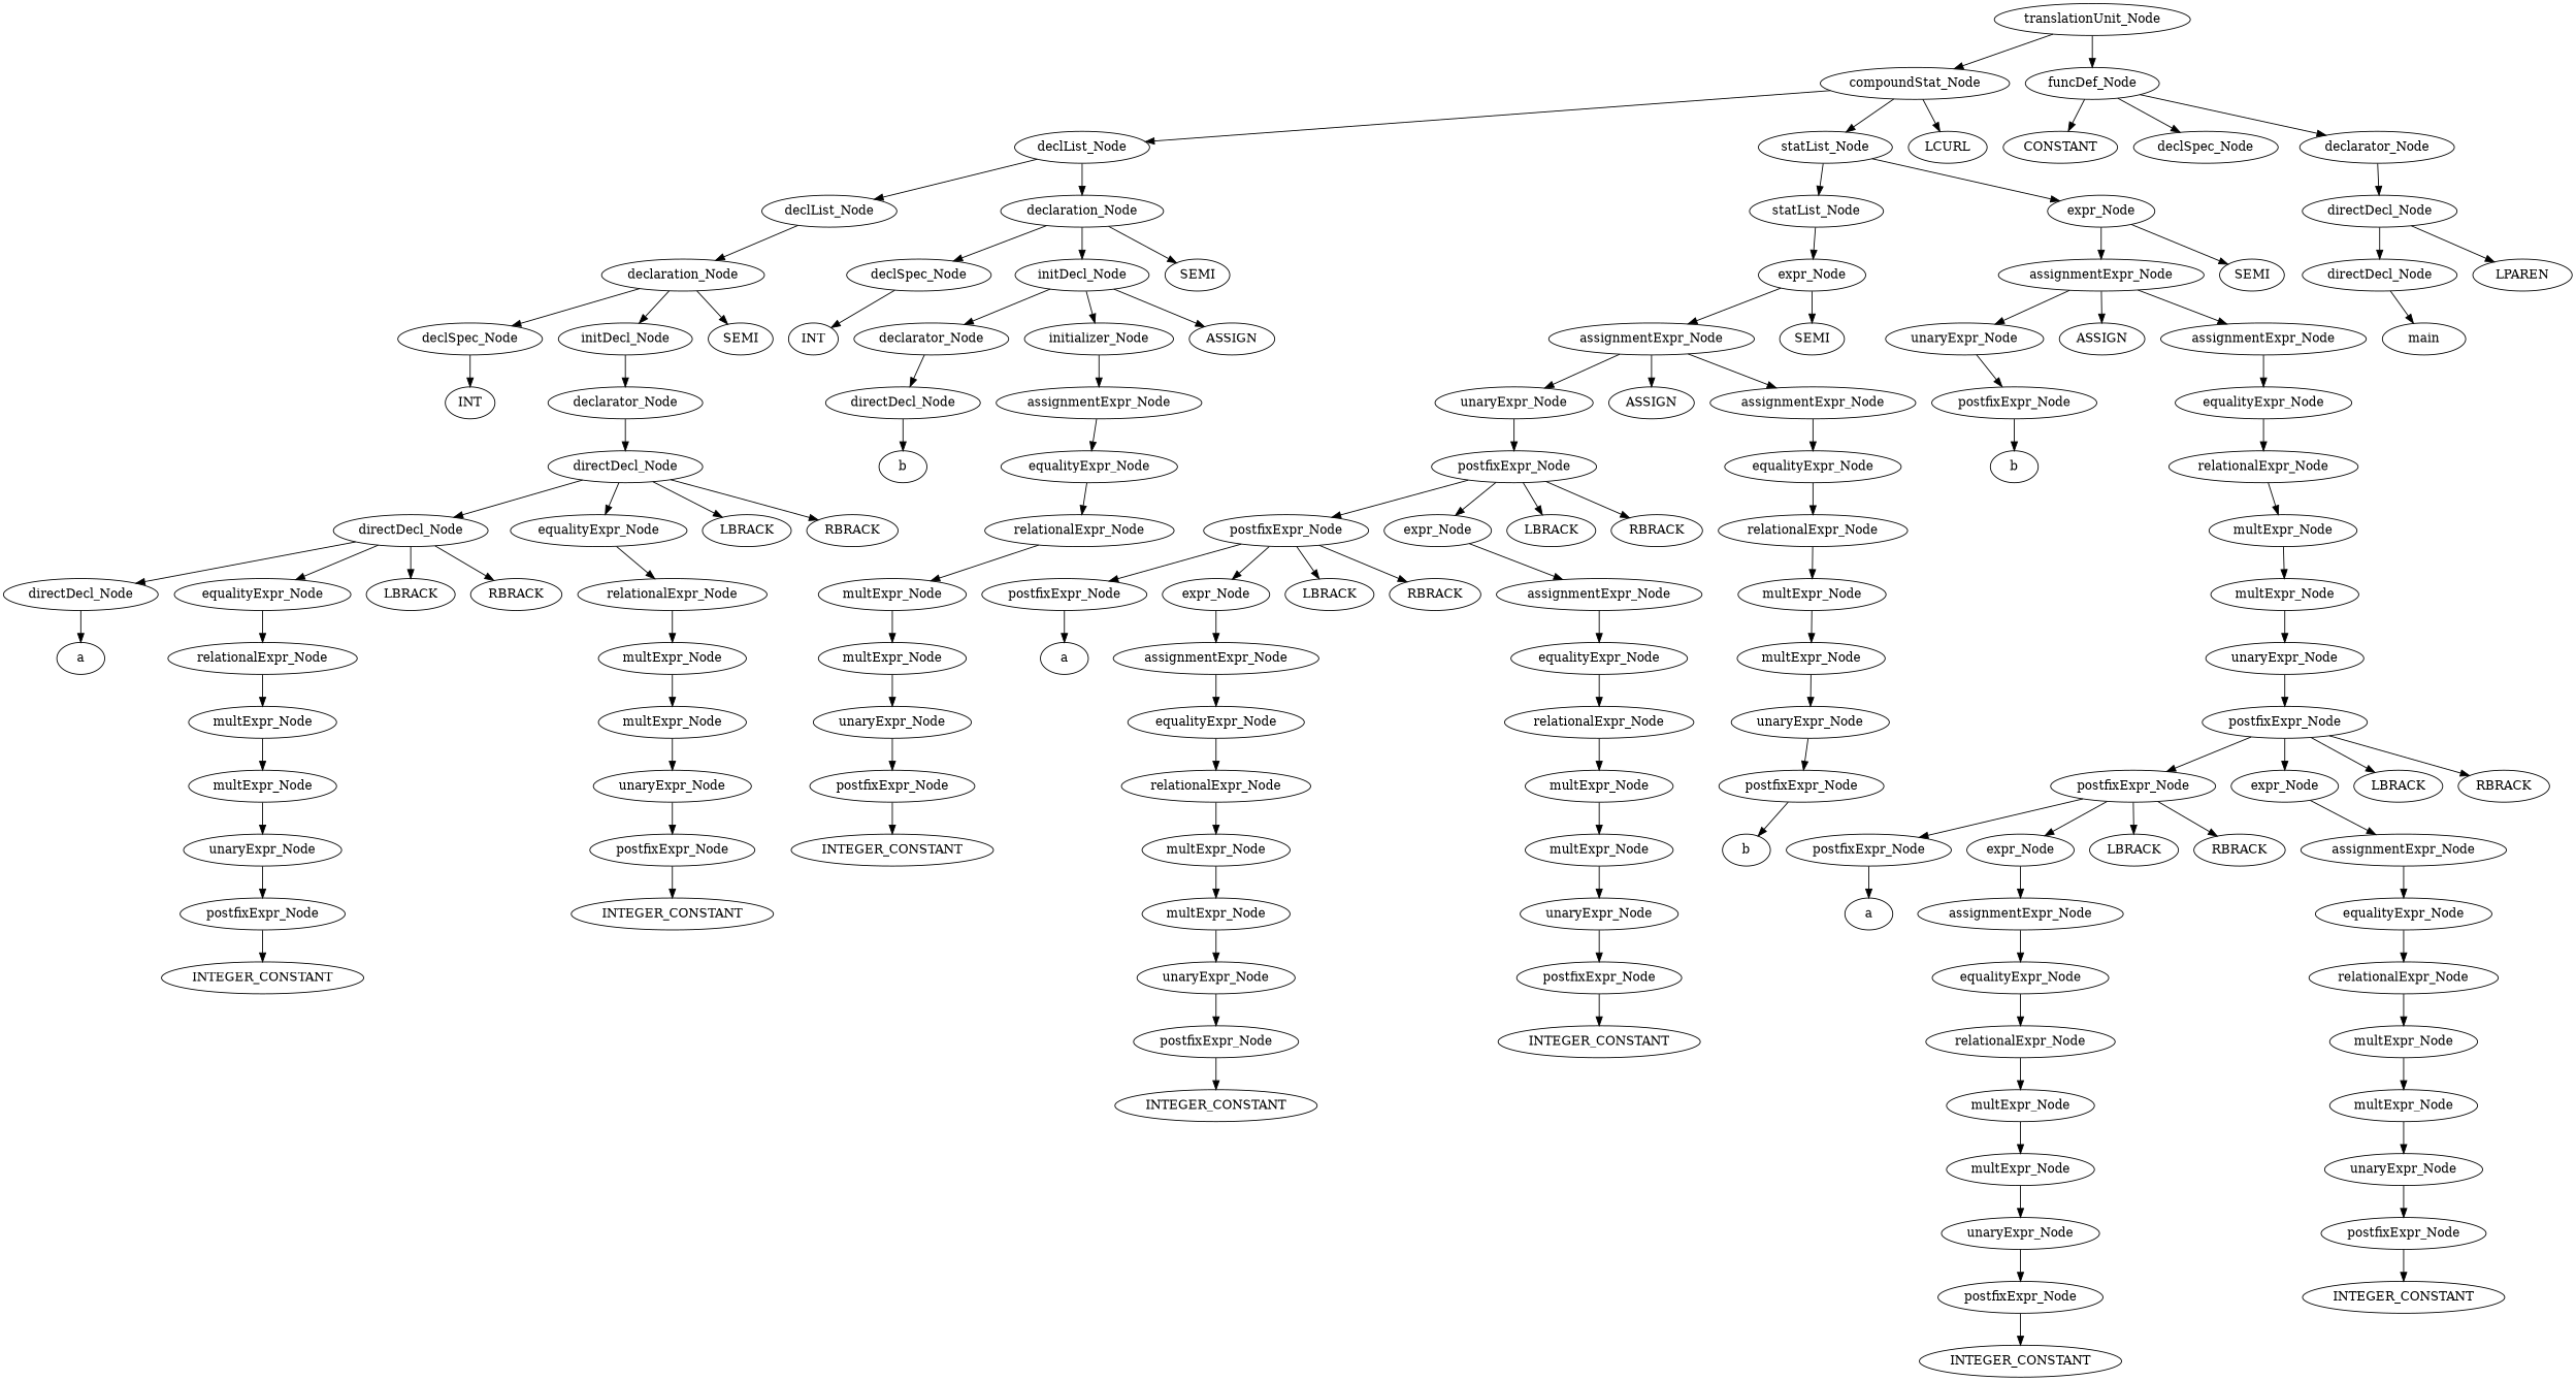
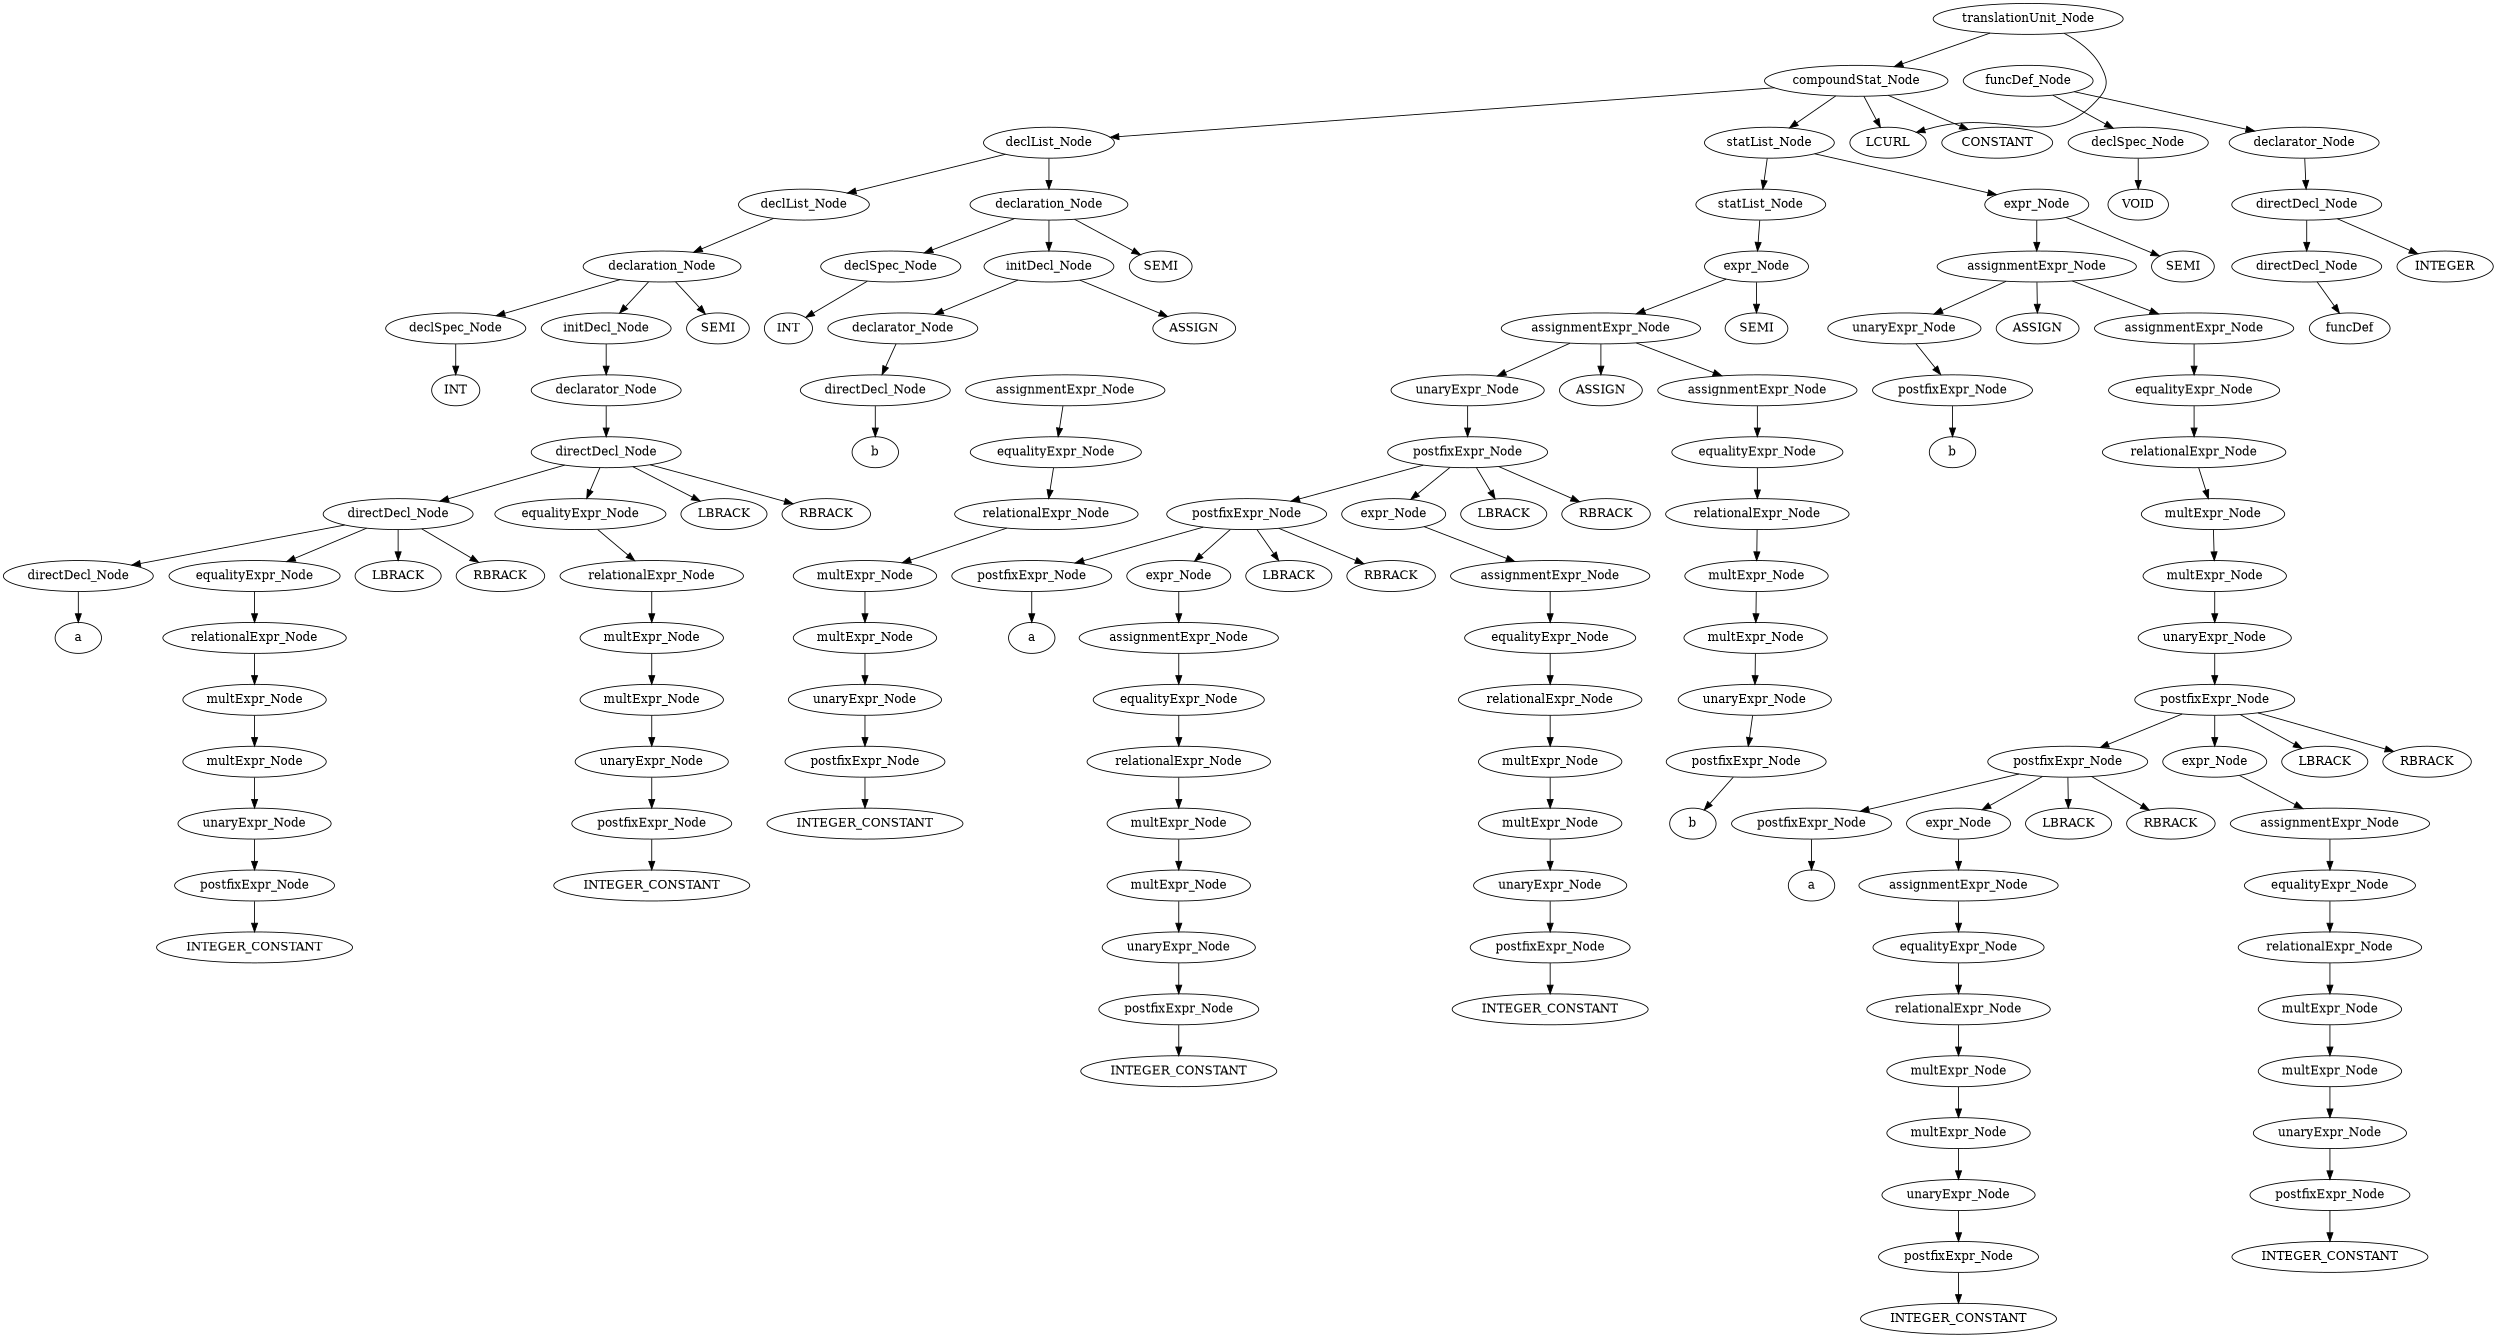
  digraph {
    ordering=out
+   n1 [label=VOID]
    n2 [label=declSpec_Node]
-   n3 [label=main]
+   n3 [label=funcDef]
    n4 [label=directDecl_Node]
    n5 [label=directDecl_Node]
-   n6 [label=LPAREN]
+   n6 [label=INTEGER]
    n7 [label=declarator_Node]
    n8 [label=INT]
    n9 [label=declSpec_Node]
    n10 [label=a]
    n11 [label=directDecl_Node]
    n12 [label=INTEGER_CONSTANT]
    n13 [label=postfixExpr_Node]
    n14 [label=unaryExpr_Node]
    n15 [label=multExpr_Node]
    n16 [label=multExpr_Node]
    n17 [label=relationalExpr_Node]
    n18 [label=equalityExpr_Node]
    n19 [label=directDecl_Node]
    n20 [label=LBRACK]
    n21 [label=RBRACK]
    n22 [label=INTEGER_CONSTANT]
    n23 [label=postfixExpr_Node]
    n24 [label=unaryExpr_Node]
    n25 [label=multExpr_Node]
    n26 [label=multExpr_Node]
    n27 [label=relationalExpr_Node]
    n28 [label=equalityExpr_Node]
    n29 [label=directDecl_Node]
    n30 [label=LBRACK]
    n31 [label=RBRACK]
    n32 [label=declarator_Node]
    n33 [label=initDecl_Node]
    n34 [label=declaration_Node]
    n35 [label=SEMI]
    n36 [label=declList_Node]
    n37 [label=INT]
    n38 [label=declSpec_Node]
    n39 [label=b]
    n40 [label=directDecl_Node]
    n41 [label=declarator_Node]
    n42 [label=INTEGER_CONSTANT]
    n43 [label=postfixExpr_Node]
    n44 [label=unaryExpr_Node]
    n45 [label=multExpr_Node]
    n46 [label=multExpr_Node]
    n47 [label=relationalExpr_Node]
    n48 [label=equalityExpr_Node]
    n49 [label=assignmentExpr_Node]
-   n50 [label=initializer_Node]
    n51 [label=initDecl_Node]
    n52 [label=ASSIGN]
    n53 [label=declaration_Node]
    n54 [label=SEMI]
    n55 [label=declList_Node]
    n56 [label=a]
    n57 [label=postfixExpr_Node]
    n58 [label=INTEGER_CONSTANT]
    n59 [label=postfixExpr_Node]
    n60 [label=unaryExpr_Node]
    n61 [label=multExpr_Node]
    n62 [label=multExpr_Node]
    n63 [label=relationalExpr_Node]
    n64 [label=equalityExpr_Node]
    n65 [label=assignmentExpr_Node]
    n66 [label=expr_Node]
    n67 [label=postfixExpr_Node]
    n68 [label=LBRACK]
    n69 [label=RBRACK]
    n70 [label=INTEGER_CONSTANT]
    n71 [label=postfixExpr_Node]
    n72 [label=unaryExpr_Node]
    n73 [label=multExpr_Node]
    n74 [label=multExpr_Node]
    n75 [label=relationalExpr_Node]
    n76 [label=equalityExpr_Node]
    n77 [label=assignmentExpr_Node]
    n78 [label=expr_Node]
    n79 [label=postfixExpr_Node]
    n80 [label=LBRACK]
    n81 [label=RBRACK]
    n82 [label=unaryExpr_Node]
    n83 [label=ASSIGN]
    n84 [label=b]
    n85 [label=postfixExpr_Node]
    n86 [label=unaryExpr_Node]
    n87 [label=multExpr_Node]
    n88 [label=multExpr_Node]
    n89 [label=relationalExpr_Node]
    n90 [label=equalityExpr_Node]
    n91 [label=assignmentExpr_Node]
    n92 [label=assignmentExpr_Node]
    n93 [label=expr_Node]
    n94 [label=SEMI]
    n95 [label=statList_Node]
    n96 [label=b]
    n97 [label=postfixExpr_Node]
    n98 [label=unaryExpr_Node]
    n99 [label=ASSIGN]
    n100 [label=a]
    n101 [label=postfixExpr_Node]
    n102 [label=INTEGER_CONSTANT]
    n103 [label=postfixExpr_Node]
    n104 [label=unaryExpr_Node]
    n105 [label=multExpr_Node]
    n106 [label=multExpr_Node]
    n107 [label=relationalExpr_Node]
    n108 [label=equalityExpr_Node]
    n109 [label=assignmentExpr_Node]
    n110 [label=expr_Node]
    n111 [label=postfixExpr_Node]
    n112 [label=LBRACK]
    n113 [label=RBRACK]
    n114 [label=INTEGER_CONSTANT]
    n115 [label=postfixExpr_Node]
    n116 [label=unaryExpr_Node]
    n117 [label=multExpr_Node]
    n118 [label=multExpr_Node]
    n119 [label=relationalExpr_Node]
    n120 [label=equalityExpr_Node]
    n121 [label=assignmentExpr_Node]
    n122 [label=expr_Node]
    n123 [label=postfixExpr_Node]
    n124 [label=LBRACK]
    n125 [label=RBRACK]
    n126 [label=unaryExpr_Node]
    n127 [label=multExpr_Node]
    n128 [label=multExpr_Node]
    n129 [label=relationalExpr_Node]
    n130 [label=equalityExpr_Node]
    n131 [label=assignmentExpr_Node]
    n132 [label=assignmentExpr_Node]
    n133 [label=expr_Node]
    n134 [label=SEMI]
    n135 [label=statList_Node]
    n136 [label=compoundStat_Node]
    n137 [label=LCURL]
    n138 [label=CONSTANT]
    n139 [label=funcDef_Node]
    n140 [label=translationUnit_Node]
+   n2 -> n1
    n4 -> n3
    n5 -> n4
    n5 -> n6
    n7 -> n5
    n9 -> n8
    n11 -> n10
    n13 -> n12
    n14 -> n13
    n15 -> n14
    n16 -> n15
    n17 -> n16
    n18 -> n17
    n19 -> n11
    n19 -> n18
    n19 -> n20
    n19 -> n21
    n23 -> n22
    n24 -> n23
    n25 -> n24
    n26 -> n25
    n27 -> n26
    n28 -> n27
    n29 -> n19
    n29 -> n28
    n29 -> n30
    n29 -> n31
    n32 -> n29
    n33 -> n32
    n34 -> n9
    n34 -> n33
    n34 -> n35
    n36 -> n34
    n38 -> n37
    n40 -> n39
    n41 -> n40
    n43 -> n42
    n44 -> n43
    n45 -> n44
    n46 -> n45
    n47 -> n46
    n48 -> n47
    n49 -> n48
-   n50 -> n49
    n51 -> n41
-   n51 -> n50
    n51 -> n52
    n53 -> n38
    n53 -> n51
    n53 -> n54
    n55 -> n36
    n55 -> n53
    n57 -> n56
    n59 -> n58
    n60 -> n59
    n61 -> n60
    n62 -> n61
    n63 -> n62
    n64 -> n63
    n65 -> n64
    n66 -> n65
    n67 -> n57
    n67 -> n66
    n67 -> n68
    n67 -> n69
    n71 -> n70
    n72 -> n71
    n73 -> n72
    n74 -> n73
    n75 -> n74
    n76 -> n75
    n77 -> n76
    n78 -> n77
    n79 -> n67
    n79 -> n78
    n79 -> n80
    n79 -> n81
    n82 -> n79
    n85 -> n84
    n86 -> n85
    n87 -> n86
    n88 -> n87
    n89 -> n88
    n90 -> n89
    n91 -> n90
    n92 -> n82
    n92 -> n83
    n92 -> n91
    n93 -> n92
    n93 -> n94
    n95 -> n93
    n97 -> n96
    n98 -> n97
    n101 -> n100
    n103 -> n102
    n104 -> n103
    n105 -> n104
    n106 -> n105
    n107 -> n106
    n108 -> n107
    n109 -> n108
    n110 -> n109
    n111 -> n101
    n111 -> n110
    n111 -> n112
    n111 -> n113
    n115 -> n114
    n116 -> n115
    n117 -> n116
    n118 -> n117
    n119 -> n118
    n120 -> n119
    n121 -> n120
    n122 -> n121
    n123 -> n111
    n123 -> n122
    n123 -> n124
    n123 -> n125
    n126 -> n123
    n127 -> n126
    n128 -> n127
    n129 -> n128
    n130 -> n129
    n131 -> n130
    n132 -> n98
    n132 -> n99
    n132 -> n131
    n133 -> n132
    n133 -> n134
    n135 -> n95
    n135 -> n133
    n136 -> n55
    n136 -> n135
    n136 -> n137
-   n139 -> n138
+   n136 -> n138
    n139 -> n2
    n139 -> n7
    n140 -> n136
-   n140 -> n139
+   n140 -> n137
  }
